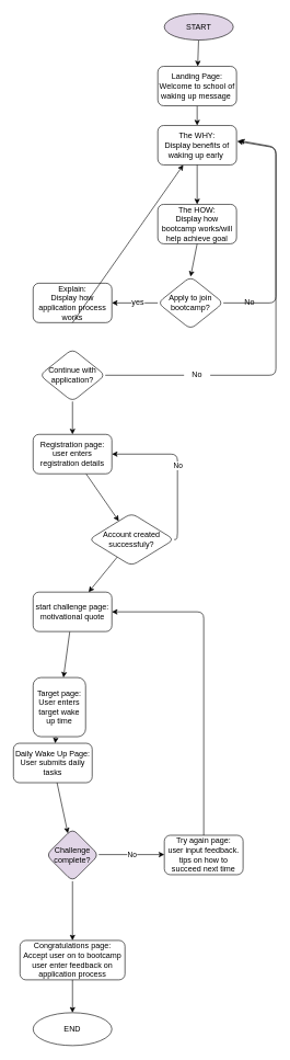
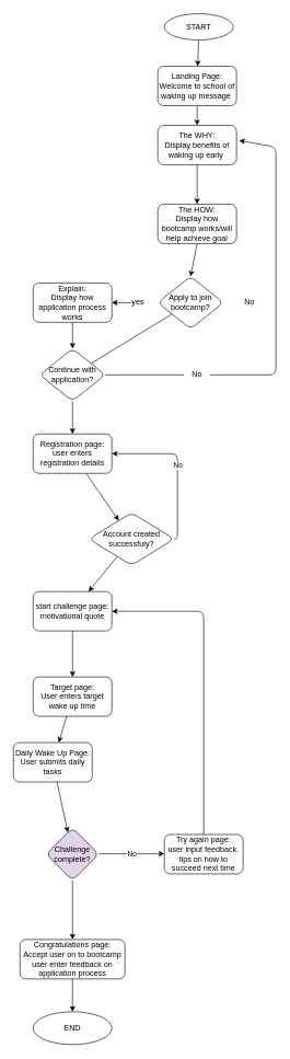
  <mxCell id="0" />
  <mxCell id="1" parent="0" />
  <mxCell id="2" value="" style="edgeStyle=none;html=1;" parent="1" source="3" target="4" edge="1"><mxGeometry relative="1" as="geometry" /></mxCell>
  <mxCell id="3" value="Landing Page:&lt;br&gt;Welcome to school of waking up message&amp;nbsp;" style="rounded=1;whiteSpace=wrap;html=1;" parent="1" vertex="1"><mxGeometry x="240" y="100" width="120" height="60" as="geometry" /></mxCell>
  <mxCell id="4" value="The WHY:&lt;br&gt;Display benefits of waking up early&amp;nbsp;" style="whiteSpace=wrap;html=1;rounded=1;" parent="1" vertex="1"><mxGeometry x="240" y="190" width="120" height="60" as="geometry" /></mxCell>
  <mxCell id="5" value="" style="edgeStyle=none;html=1;startArrow=none;" parent="1" source="14" edge="1"><mxGeometry relative="1" as="geometry"><mxPoint x="170" y="460" as="targetPoint" /></mxGeometry></mxCell>
  <mxCell id="6" value="Apply to join bootcamp?" style="rhombus;whiteSpace=wrap;html=1;rounded=1;" parent="1" vertex="1"><mxGeometry x="240" y="420" width="100" height="80" as="geometry" /></mxCell>
  <mxCell id="7" value="No" style="text;html=1;strokeColor=none;fillColor=none;align=center;verticalAlign=middle;whiteSpace=wrap;rounded=0;" parent="1" vertex="1"><mxGeometry x="350" y="445" width="60" height="30" as="geometry" /></mxCell>
- <mxCell id="8" value="" style="endArrow=classic;html=1;exitX=1;exitY=0.5;exitDx=0;exitDy=0;entryX=1.008;entryY=0.4;entryDx=0;entryDy=0;entryPerimeter=0;" parent="1" source="6" target="4" edge="1"><mxGeometry width="50" height="50" relative="1" as="geometry"><mxPoint x="320" y="440" as="sourcePoint" /><mxPoint x="370" y="390" as="targetPoint" /><Array as="points"><mxPoint x="420" y="460" /><mxPoint x="420" y="224" /></Array></mxGeometry></mxCell>
  <mxCell id="9" value="The HOW:&lt;br&gt;Display how bootcamp works/will help achieve goal" style="rounded=1;whiteSpace=wrap;html=1;" parent="1" vertex="1"><mxGeometry x="240" y="310" width="120" height="60" as="geometry" /></mxCell>
  <mxCell id="10" value="" style="endArrow=classic;html=1;entryX=0.5;entryY=0;entryDx=0;entryDy=0;exitX=0.5;exitY=1;exitDx=0;exitDy=0;" parent="1" source="4" target="9" edge="1"><mxGeometry width="50" height="50" relative="1" as="geometry"><mxPoint x="320" y="260" as="sourcePoint" /><mxPoint x="370" y="210" as="targetPoint" /></mxGeometry></mxCell>
  <mxCell id="11" value="" style="endArrow=classic;html=1;exitX=0.5;exitY=1;exitDx=0;exitDy=0;entryX=0.5;entryY=0;entryDx=0;entryDy=0;" parent="1" source="9" target="6" edge="1"><mxGeometry width="50" height="50" relative="1" as="geometry"><mxPoint x="320" y="330" as="sourcePoint" /><mxPoint x="370" y="280" as="targetPoint" /></mxGeometry></mxCell>
  <mxCell id="12" value="Explain:&lt;br&gt;Display how application process works" style="rounded=1;whiteSpace=wrap;html=1;" vertex="1" parent="1"><mxGeometry x="50" y="430" width="120" height="60" as="geometry" /></mxCell>
- <mxCell id="13" value="" style="edgeStyle=none;html=1;endArrow=none;" edge="1" parent="1" source="6" target="14"><mxGeometry relative="1" as="geometry"><mxPoint x="170" y="460" as="targetPoint" /><mxPoint x="250" y="460" as="sourcePoint" /></mxGeometry></mxCell>
+ <mxCell id="13" value="" style="edgeStyle=none;html=1;endArrow=none;" edge="1" parent="1" source="6" target="16"><mxGeometry relative="1" as="geometry"><mxPoint x="170" y="460" as="targetPoint" /><mxPoint x="250" y="460" as="sourcePoint" /></mxGeometry></mxCell>
  <mxCell id="14" value="yes" style="text;html=1;strokeColor=none;fillColor=none;align=center;verticalAlign=middle;whiteSpace=wrap;rounded=0;" vertex="1" parent="1"><mxGeometry x="200" y="445" width="20" height="30" as="geometry" /></mxCell>
  <mxCell id="15" value="" style="edgeStyle=none;html=1;" edge="1" parent="1" source="16" target="24"><mxGeometry relative="1" as="geometry" /></mxCell>
  <mxCell id="16" value="Continue with application?" style="rhombus;whiteSpace=wrap;html=1;rounded=1;" vertex="1" parent="1"><mxGeometry x="60" y="530" width="100" height="80" as="geometry" /></mxCell>
- <mxCell id="17" value="" style="endArrow=classic;html=1;exitX=0.5;exitY=1;exitDx=0;exitDy=0;" edge="1" parent="1" source="12" target="4"><mxGeometry width="50" height="50" relative="1" as="geometry"><mxPoint x="300" y="510" as="sourcePoint" /><mxPoint x="350" y="460" as="targetPoint" /></mxGeometry></mxCell>
+ <mxCell id="17" value="" style="endArrow=classic;html=1;exitX=0.5;exitY=1;exitDx=0;exitDy=0;" edge="1" parent="1" source="12" target="16"><mxGeometry width="50" height="50" relative="1" as="geometry"><mxPoint x="300" y="510" as="sourcePoint" /><mxPoint x="350" y="460" as="targetPoint" /></mxGeometry></mxCell>
  <mxCell id="18" value="" style="endArrow=classic;html=1;entryX=1.033;entryY=0.383;entryDx=0;entryDy=0;entryPerimeter=0;startArrow=none;" edge="1" parent="1" target="4"><mxGeometry width="50" height="50" relative="1" as="geometry"><mxPoint x="320" y="570" as="sourcePoint" /><mxPoint x="420" y="160" as="targetPoint" /><Array as="points"><mxPoint x="420" y="570" /><mxPoint x="420" y="223" /></Array></mxGeometry></mxCell>
  <mxCell id="19" value="" style="endArrow=none;html=1;" edge="1" parent="1"><mxGeometry width="50" height="50" relative="1" as="geometry"><mxPoint x="160" y="570" as="sourcePoint" /><mxPoint x="280" y="570" as="targetPoint" /><Array as="points" /></mxGeometry></mxCell>
  <mxCell id="20" value="No" style="text;html=1;strokeColor=none;fillColor=none;align=center;verticalAlign=middle;whiteSpace=wrap;rounded=0;" vertex="1" parent="1"><mxGeometry x="285" y="555" width="30" height="30" as="geometry" /></mxCell>
  <mxCell id="21" value="" style="edgeStyle=none;html=1;" edge="1" parent="1" source="22" target="3"><mxGeometry relative="1" as="geometry" /></mxCell>
- <mxCell id="22" value="START" style="ellipse;whiteSpace=wrap;html=1;fillColor=#e1d5e7;" vertex="1" parent="1"><mxGeometry x="250" y="20" width="105" height="40" as="geometry" /></mxCell>
+ <mxCell id="22" value="START" style="ellipse;whiteSpace=wrap;html=1;" vertex="1" parent="1"><mxGeometry x="250" y="20" width="105" height="40" as="geometry" /></mxCell>
  <mxCell id="23" value="" style="edgeStyle=none;html=1;" edge="1" parent="1" source="24" target="26"><mxGeometry relative="1" as="geometry" /></mxCell>
  <mxCell id="24" value="Registration page: user enters registration details" style="whiteSpace=wrap;html=1;rounded=1;" vertex="1" parent="1"><mxGeometry x="50" y="660" width="120" height="60" as="geometry" /></mxCell>
  <mxCell id="25" value="" style="edgeStyle=none;html=1;" edge="1" parent="1" source="26" target="39"><mxGeometry relative="1" as="geometry" /></mxCell>
  <mxCell id="26" value="Account created successfuly?" style="rhombus;whiteSpace=wrap;html=1;rounded=1;" vertex="1" parent="1"><mxGeometry x="135" y="780" width="130" height="80" as="geometry" /></mxCell>
  <mxCell id="27" value="" style="endArrow=classic;html=1;exitX=1;exitY=0.5;exitDx=0;exitDy=0;entryX=1;entryY=0.5;entryDx=0;entryDy=0;" edge="1" parent="1" source="26" target="24"><mxGeometry relative="1" as="geometry"><mxPoint x="130" y="860" as="sourcePoint" /><mxPoint x="175" y="760" as="targetPoint" /><Array as="points"><mxPoint x="270" y="820" /><mxPoint x="270" y="690" /></Array></mxGeometry></mxCell>
  <mxCell id="28" value="No" style="edgeLabel;resizable=0;html=1;align=center;verticalAlign=middle;" connectable="0" vertex="1" parent="27"><mxGeometry relative="1" as="geometry" /></mxCell>
  <mxCell id="29" value="" style="edgeStyle=none;html=1;" edge="1" parent="1" source="30" target="32"><mxGeometry relative="1" as="geometry" /></mxCell>
- <mxCell id="30" value="Target page:&lt;br&gt;User enters target wake up time" style="whiteSpace=wrap;html=1;rounded=1;" vertex="1" parent="1"><mxGeometry x="50" y="1030" width="80" height="90" as="geometry" /></mxCell>
+ <mxCell id="30" value="Target page:&lt;br&gt;User enters target wake up time" style="whiteSpace=wrap;html=1;rounded=1;" vertex="1" parent="1"><mxGeometry x="50" y="1030" width="120" height="60" as="geometry" /></mxCell>
  <mxCell id="31" value="" style="edgeStyle=none;html=1;" edge="1" parent="1" source="32" target="34"><mxGeometry relative="1" as="geometry" /></mxCell>
  <mxCell id="32" value="Daily Wake Up Page:&lt;br&gt;User submits daily tasks" style="whiteSpace=wrap;html=1;rounded=1;" vertex="1" parent="1"><mxGeometry x="20" y="1130" width="120" height="60" as="geometry" /></mxCell>
  <mxCell id="33" value="" style="edgeStyle=none;html=1;" edge="1" parent="1" source="34" target="35"><mxGeometry relative="1" as="geometry" /></mxCell>
  <mxCell id="34" value="Challenge complete?" style="rhombus;whiteSpace=wrap;html=1;rounded=1;fillColor=#e1d5e7;" vertex="1" parent="1"><mxGeometry x="70" y="1260" width="80" height="80" as="geometry" /></mxCell>
  <mxCell id="35" value="Congratulations page:&lt;br&gt;Accept user on to bootcamp&lt;br&gt;user enter feedback on application process" style="rounded=1;whiteSpace=wrap;html=1;" vertex="1" parent="1"><mxGeometry x="30" y="1430" width="160" height="60" as="geometry" /></mxCell>
  <mxCell id="36" value="END" style="ellipse;whiteSpace=wrap;html=1;" vertex="1" parent="1"><mxGeometry x="50" y="1540" width="120" height="50" as="geometry" /></mxCell>
  <mxCell id="37" value="" style="endArrow=classic;html=1;exitX=0.5;exitY=1;exitDx=0;exitDy=0;entryX=0.5;entryY=0;entryDx=0;entryDy=0;" edge="1" parent="1" source="35" target="36"><mxGeometry width="50" height="50" relative="1" as="geometry"><mxPoint x="230" y="1410" as="sourcePoint" /><mxPoint x="280" y="1360" as="targetPoint" /></mxGeometry></mxCell>
  <mxCell id="38" value="" style="edgeStyle=none;html=1;" edge="1" parent="1" source="39" target="30"><mxGeometry relative="1" as="geometry" /></mxCell>
  <mxCell id="39" value="start challenge page:&lt;br&gt;motivational quote" style="whiteSpace=wrap;html=1;rounded=1;" vertex="1" parent="1"><mxGeometry x="50" y="900" width="120" height="60" as="geometry" /></mxCell>
  <mxCell id="40" style="edgeStyle=none;html=1;exitX=0.75;exitY=1;exitDx=0;exitDy=0;" edge="1" parent="1" source="41"><mxGeometry relative="1" as="geometry"><mxPoint x="340" y="1330.471" as="targetPoint" /></mxGeometry></mxCell>
  <mxCell id="41" value="Try again page:&lt;br&gt;user input feedback.&lt;br&gt;tips on how to succeed next time" style="rounded=1;whiteSpace=wrap;html=1;" vertex="1" parent="1"><mxGeometry x="250" y="1270" width="120" height="60" as="geometry" /></mxCell>
  <mxCell id="42" value="" style="endArrow=classic;html=1;" edge="1" parent="1"><mxGeometry relative="1" as="geometry"><mxPoint x="150" y="1299.41" as="sourcePoint" /><mxPoint x="250" y="1299.41" as="targetPoint" /></mxGeometry></mxCell>
  <mxCell id="43" value="No" style="edgeLabel;resizable=0;html=1;align=center;verticalAlign=middle;" connectable="0" vertex="1" parent="42"><mxGeometry relative="1" as="geometry" /></mxCell>
  <mxCell id="44" value="" style="endArrow=classic;html=1;entryX=1;entryY=0.5;entryDx=0;entryDy=0;" edge="1" parent="1" target="39"><mxGeometry width="50" height="50" relative="1" as="geometry"><mxPoint x="310" y="1270" as="sourcePoint" /><mxPoint x="230" y="1040" as="targetPoint" /><Array as="points"><mxPoint x="310" y="930" /></Array></mxGeometry></mxCell>
